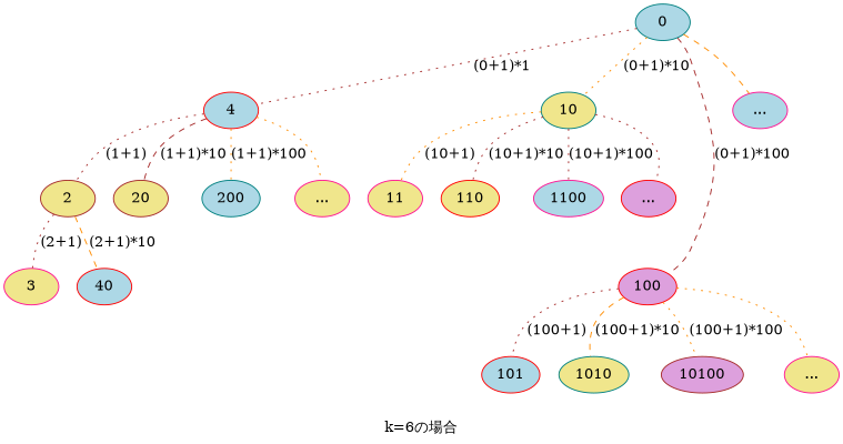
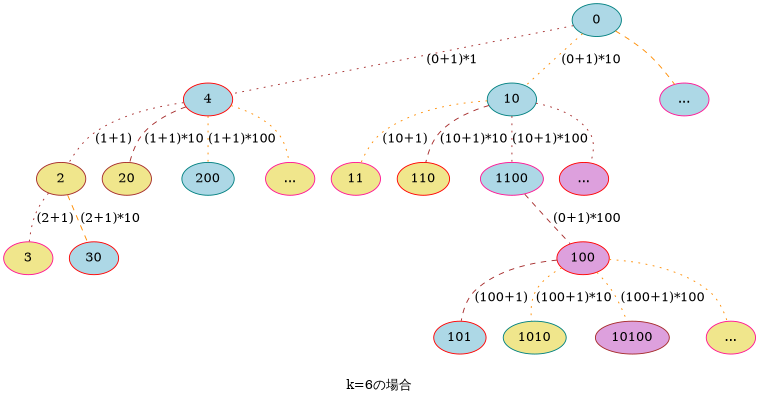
  graph {
    label="k=6の場合"
    node [color=red fillcolor=lightblue style=filled]
    edge [color=brown style=dotted]
    0 [color=teal]
    n2 [label=4]
-   10 [color=teal fillcolor=khaki]
+   10 [color=teal]
    100 [fillcolor=plum]
    n5 [color=deeppink label="..."]
    2 [color=brown fillcolor=khaki]
    20 [color=brown fillcolor=khaki]
    200 [color=teal]
    n9 [color=deeppink fillcolor=khaki label="..."]
    11 [color=deeppink fillcolor=khaki]
    110 [fillcolor=khaki]
    1100 [color=deeppink]
    n13 [fillcolor=plum label="..."]
    101
    1010 [color=teal fillcolor=khaki]
    10100 [color=brown fillcolor=plum]
    n17 [color=deeppink fillcolor=khaki label="..."]
    3 [color=deeppink fillcolor=khaki]
-   30 [label=40]
+   30
    0 -- n2 [label="(0+1)*1"]
    0 -- 10 [color=darkorange label="(0+1)*10"]
-   0 -- 100 [label="(0+1)*100" style=dashed]
+   1100 -- 100 [label="(0+1)*100" style=dashed]
    0 -- n5 [color=darkorange style=dashed]
    n2 -- 2 [label="(1+1)"]
    n2 -- 20 [label="(1+1)*10" style=dashed]
    n2 -- 200 [color=darkorange label="(1+1)*100"]
    n2 -- n9 [color=darkorange]
    10 -- 11 [color=darkorange label="(10+1)"]
-   10 -- 110 [label="(10+1)*10"]
+   10 -- 110 [label="(10+1)*10" style=dashed]
    10 -- 1100 [label="(10+1)*100"]
    10 -- n13
-   100 -- 101 [label="(100+1)"]
-   100 -- 1010 [color=darkorange label="(100+1)*10" style=dashed]
+   100 -- 101 [label="(100+1)" style=dashed]
+   100 -- 1010 [color=darkorange label="(100+1)*10"]
    100 -- 10100 [color=darkorange label="(100+1)*100"]
    100 -- n17 [color=darkorange]
    2 -- 3 [label="(2+1)"]
    2 -- 30 [color=darkorange label="(2+1)*10" style=dashed]
  }
